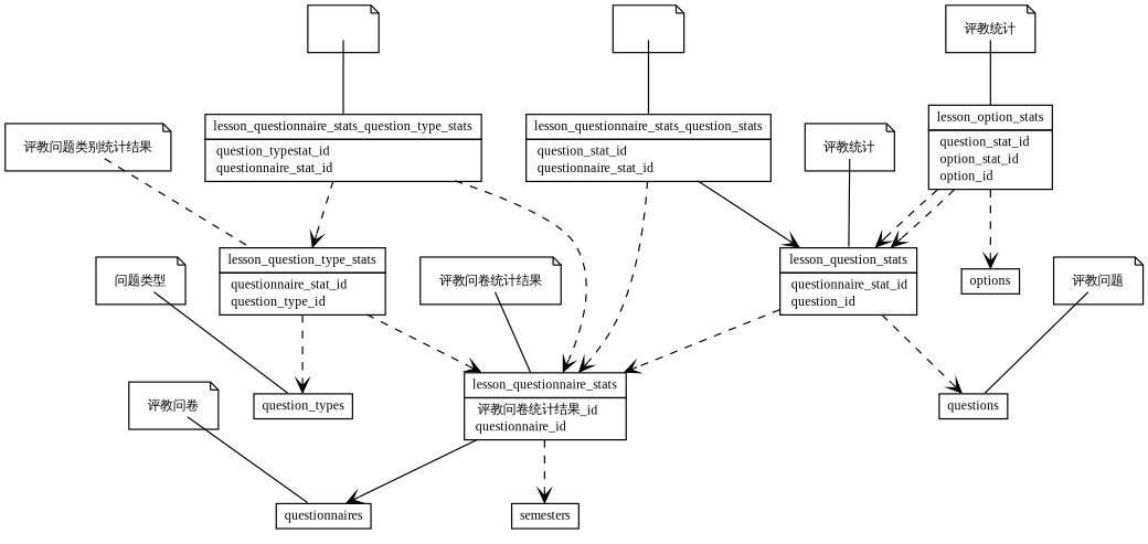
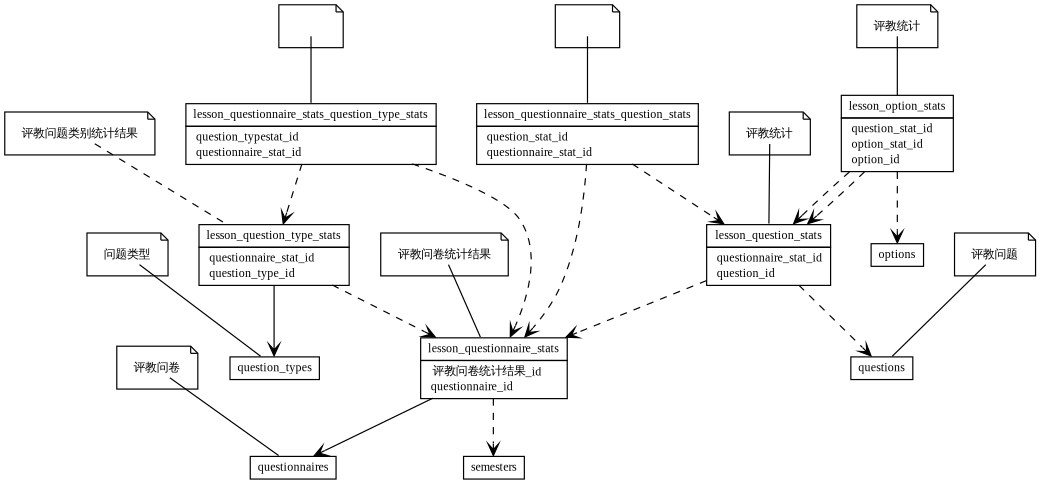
  digraph {
    fontname="Liberation Serif"
    nodesep=0.25
    ranksep=0.5
    node [fontcolor=black fontname="Liberation Serif" fontsize=10.0 shape=plaintext]
    edge [arrowhead=open color=black fontcolor=black fontname="Liberation Serif" fontsize=10.0 headport=p labelfontname=Helvetica labelfontsize=10 style=dashed tailport=p]
    n1 [label=<<table title="lesson_questionnaire_stats" border="0" cellborder="1" cellspacing="0" cellpadding="2" port="p"> 		<tr><td><table border="0" cellspacing="0" cellpadding="1"> <tr><td align="center" balign="center"> lesson_questionnaire_stats </td></tr> 		</table></td></tr> 		<tr><td><table border="0" cellspacing="0" cellpadding="1"> <tr><td align="left" balign="left">  评教问卷统计结果_id </td></tr> <tr><td align="left" balign="left">  questionnaire_id </td></tr> 		</table></td></tr> 		</table>>]
    n2 [label=<<table title="semesters" border="0" cellborder="1" cellspacing="0" cellpadding="2" port="p"> 		<tr><td><table border="0" cellspacing="0" cellpadding="1"> <tr><td align="center" balign="center"> semesters </td></tr> 		</table></td></tr> 		</table>>]
    n3 [label=<<table title="questionnaires" border="0" cellborder="1" cellspacing="0" cellpadding="2" port="p"> 		<tr><td><table border="0" cellspacing="0" cellpadding="1"> <tr><td align="center" balign="center"> questionnaires </td></tr> 		</table></td></tr> 		</table>>]
    n4 [label=<<table title="lesson_questionnaire_stats" border="0" cellborder="0" cellspacing="0" cellpadding="2" port="p"> 		<tr><td><table border="0" cellspacing="0" cellpadding="1"> <tr><td align="left" balign="left"> 评教问卷统计结果 </td></tr> 		</table></td></tr> 		</table>> shape=note]
    n5 [label=<<table title="lesson_question_type_stats" border="0" cellborder="1" cellspacing="0" cellpadding="2" port="p"> 		<tr><td><table border="0" cellspacing="0" cellpadding="1"> <tr><td align="center" balign="center"> lesson_question_type_stats </td></tr> 		</table></td></tr> 		<tr><td><table border="0" cellspacing="0" cellpadding="1"> <tr><td align="left" balign="left">  questionnaire_stat_id </td></tr> <tr><td align="left" balign="left">  question_type_id </td></tr> 		</table></td></tr> 		</table>>]
    n6 [label=<<table title="question_types" border="0" cellborder="1" cellspacing="0" cellpadding="2" port="p"> 		<tr><td><table border="0" cellspacing="0" cellpadding="1"> <tr><td align="center" balign="center"> question_types </td></tr> 		</table></td></tr> 		</table>>]
    n7 [label=<<table title="lesson_question_type_stats" border="0" cellborder="0" cellspacing="0" cellpadding="2" port="p"> 		<tr><td><table border="0" cellspacing="0" cellpadding="1"> <tr><td align="left" balign="left"> 评教问题类别统计结果 </td></tr> 		</table></td></tr> 		</table>> shape=note]
    n8 [label=<<table title="lesson_option_stats" border="0" cellborder="1" cellspacing="0" cellpadding="2" port="p"> 		<tr><td><table border="0" cellspacing="0" cellpadding="1"> <tr><td align="center" balign="center"> lesson_option_stats </td></tr> 		</table></td></tr> 		<tr><td><table border="0" cellspacing="0" cellpadding="1"> <tr><td align="left" balign="left">  question_stat_id </td></tr> <tr><td align="left" balign="left">  option_stat_id </td></tr> <tr><td align="left" balign="left">  option_id </td></tr> 		</table></td></tr> 		</table>>]
    n9 [label=<<table title="lesson_question_stats" border="0" cellborder="1" cellspacing="0" cellpadding="2" port="p"> 		<tr><td><table border="0" cellspacing="0" cellpadding="1"> <tr><td align="center" balign="center"> lesson_question_stats </td></tr> 		</table></td></tr> 		<tr><td><table border="0" cellspacing="0" cellpadding="1"> <tr><td align="left" balign="left">  questionnaire_stat_id </td></tr> <tr><td align="left" balign="left">  question_id </td></tr> 		</table></td></tr> 		</table>>]
    n10 [label=<<table title="options" border="0" cellborder="1" cellspacing="0" cellpadding="2" port="p"> 		<tr><td><table border="0" cellspacing="0" cellpadding="1"> <tr><td align="center" balign="center"> options </td></tr> 		</table></td></tr> 		</table>>]
    n11 [label=<<table title="questions" border="0" cellborder="1" cellspacing="0" cellpadding="2" port="p"> 		<tr><td><table border="0" cellspacing="0" cellpadding="1"> <tr><td align="center" balign="center"> questions </td></tr> 		</table></td></tr> 		</table>>]
    n12 [label=<<table title="lesson_option_stats" border="0" cellborder="0" cellspacing="0" cellpadding="2" port="p"> 		<tr><td><table border="0" cellspacing="0" cellpadding="1"> <tr><td align="left" balign="left"> 评教统计 </td></tr> 		</table></td></tr> 		</table>> shape=note]
    n13 [label=<<table title="lesson_questionnaire_stats_question_stats" border="0" cellborder="1" cellspacing="0" cellpadding="2" port="p"> 		<tr><td><table border="0" cellspacing="0" cellpadding="1"> <tr><td align="center" balign="center"> lesson_questionnaire_stats_question_stats </td></tr> 		</table></td></tr> 		<tr><td><table border="0" cellspacing="0" cellpadding="1"> <tr><td align="left" balign="left">  question_stat_id </td></tr> <tr><td align="left" balign="left">  questionnaire_stat_id </td></tr> 		</table></td></tr> 		</table>>]
    n14 [label=<<table title="lesson_questionnaire_stats_question_stats" border="0" cellborder="0" cellspacing="0" cellpadding="2" port="p"> 		<tr><td><table border="0" cellspacing="0" cellpadding="1"> <tr><td align="left" balign="left">  </td></tr> 		</table></td></tr> 		</table>> shape=note]
    n15 [label=<<table title="lesson_question_stats" border="0" cellborder="0" cellspacing="0" cellpadding="2" port="p"> 		<tr><td><table border="0" cellspacing="0" cellpadding="1"> <tr><td align="left" balign="left"> 评教统计 </td></tr> 		</table></td></tr> 		</table>> shape=note]
    n16 [label=<<table title="lesson_questionnaire_stats_question_type_stats" border="0" cellborder="1" cellspacing="0" cellpadding="2" port="p"> 		<tr><td><table border="0" cellspacing="0" cellpadding="1"> <tr><td align="center" balign="center"> lesson_questionnaire_stats_question_type_stats </td></tr> 		</table></td></tr> 		<tr><td><table border="0" cellspacing="0" cellpadding="1"> <tr><td align="left" balign="left">  question_typestat_id </td></tr> <tr><td align="left" balign="left">  questionnaire_stat_id </td></tr> 		</table></td></tr> 		</table>>]
    n17 [label=<<table title="lesson_questionnaire_stats_question_type_stats" border="0" cellborder="0" cellspacing="0" cellpadding="2" port="p"> 		<tr><td><table border="0" cellspacing="0" cellpadding="1"> <tr><td align="left" balign="left">  </td></tr> 		</table></td></tr> 		</table>> shape=note]
    n18 [label=<<table title="questionnaires" border="0" cellborder="0" cellspacing="0" cellpadding="2" port="p"> 		<tr><td><table border="0" cellspacing="0" cellpadding="1"> <tr><td align="left" balign="left"> 评教问卷 </td></tr> 		</table></td></tr> 		</table>> shape=note]
    n19 [label=<<table title="question_types" border="0" cellborder="0" cellspacing="0" cellpadding="2" port="p"> 		<tr><td><table border="0" cellspacing="0" cellpadding="1"> <tr><td align="left" balign="left"> 问题类型 </td></tr> 		</table></td></tr> 		</table>> shape=note]
    n20 [label=<<table title="questions" border="0" cellborder="0" cellspacing="0" cellpadding="2" port="p"> 		<tr><td><table border="0" cellspacing="0" cellpadding="1"> <tr><td align="left" balign="left"> 评教问题 </td></tr> 		</table></td></tr> 		</table>> shape=note]
    n1 -> n2
    n1 -> n3 [style=solid]
    n4 -> n1 [arrowhead=none fontsize=10 color="" fontcolor="" style=""]
    n5 -> n1
-   n5 -> n6
+   n5 -> n6 [style=solid]
    n7 -> n5 [arrowhead=none fontsize=10 color="" fontcolor=""]
    n8 -> n9
    n8 -> n9
    n8 -> n10
    n9 -> n1
    n9 -> n11
    n12 -> n8 [arrowhead=none fontsize=10 color="" fontcolor="" style=""]
    n13 -> n1
-   n13 -> n9 [style=solid]
+   n13 -> n9
    n14 -> n13 [arrowhead=none fontsize=10 color="" fontcolor="" style=""]
    n15 -> n9 [arrowhead=none fontsize=10 color="" fontcolor="" style=""]
    n16 -> n1
    n16 -> n5
    n17 -> n16 [arrowhead=none fontsize=10 color="" fontcolor="" style=""]
    n18 -> n3 [arrowhead=none fontsize=10 color="" fontcolor="" style=""]
    n19 -> n6 [arrowhead=none fontsize=10 color="" fontcolor="" style=""]
    n20 -> n11 [arrowhead=none fontsize=10 color="" fontcolor="" style=""]
  }
